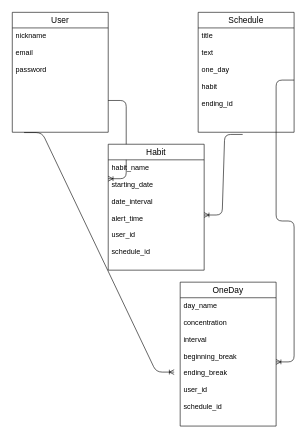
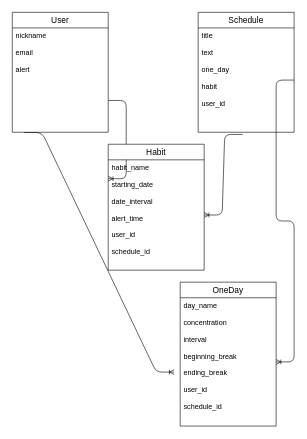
  <mxCell id="0" />
  <mxCell id="1" parent="0" />
  <mxCell id="2" value="User" style="swimlane;fontStyle=0;childLayout=stackLayout;horizontal=1;startSize=26;horizontalStack=0;resizeParent=1;resizeParentMax=0;resizeLast=0;collapsible=1;marginBottom=0;align=center;fontSize=14;" parent="1" vertex="1"><mxGeometry x="20" y="20" width="160" height="200" as="geometry" /></mxCell>
- <mxCell id="3" value="nickname&#10;&#10;email&#10;&#10;password&#10;&#10;" style="text;strokeColor=none;fillColor=none;spacingLeft=4;spacingRight=4;overflow=hidden;rotatable=0;points=[[0,0.5],[1,0.5]];portConstraint=eastwest;fontSize=12;" parent="2" vertex="1"><mxGeometry y="26" width="160" height="174" as="geometry" /></mxCell>
+ <mxCell id="3" value="nickname&#10;&#10;email&#10;&#10;alert&#10;&#10;" style="text;strokeColor=none;fillColor=none;spacingLeft=4;spacingRight=4;overflow=hidden;rotatable=0;points=[[0,0.5],[1,0.5]];portConstraint=eastwest;fontSize=12;" parent="2" vertex="1"><mxGeometry y="26" width="160" height="174" as="geometry" /></mxCell>
  <mxCell id="4" value="Schedule" style="swimlane;fontStyle=0;childLayout=stackLayout;horizontal=1;startSize=26;horizontalStack=0;resizeParent=1;resizeParentMax=0;resizeLast=0;collapsible=1;marginBottom=0;align=center;fontSize=14;" parent="1" vertex="1"><mxGeometry x="330" y="20" width="160" height="200" as="geometry" /></mxCell>
- <mxCell id="5" value="title&#10;&#10;text&#10;&#10;one_day&#10;&#10;habit&#10;&#10;ending_id" style="text;strokeColor=none;fillColor=none;spacingLeft=4;spacingRight=4;overflow=hidden;rotatable=0;points=[[0,0.5],[1,0.5]];portConstraint=eastwest;fontSize=12;" parent="4" vertex="1"><mxGeometry y="26" width="160" height="174" as="geometry" /></mxCell>
+ <mxCell id="5" value="title&#10;&#10;text&#10;&#10;one_day&#10;&#10;habit&#10;&#10;user_id" style="text;strokeColor=none;fillColor=none;spacingLeft=4;spacingRight=4;overflow=hidden;rotatable=0;points=[[0,0.5],[1,0.5]];portConstraint=eastwest;fontSize=12;" parent="4" vertex="1"><mxGeometry y="26" width="160" height="174" as="geometry" /></mxCell>
  <mxCell id="6" value="" style="edgeStyle=entityRelationEdgeStyle;fontSize=12;html=1;endArrow=ERoneToMany;exitX=0.123;exitY=1.003;exitDx=0;exitDy=0;exitPerimeter=0;" parent="1" source="3" edge="1"><mxGeometry width="100" height="100" relative="1" as="geometry"><mxPoint x="60" y="240" as="sourcePoint" /><mxPoint x="290" y="620" as="targetPoint" /></mxGeometry></mxCell>
  <mxCell id="7" value="" style="edgeStyle=entityRelationEdgeStyle;fontSize=12;html=1;endArrow=ERoneToMany;entryX=0;entryY=0.171;entryDx=0;entryDy=0;entryPerimeter=0;" parent="1" target="9" edge="1"><mxGeometry width="100" height="100" relative="1" as="geometry"><mxPoint x="180" y="167" as="sourcePoint" /><mxPoint x="480" y="350" as="targetPoint" /></mxGeometry></mxCell>
  <mxCell id="8" value="Habit" style="swimlane;fontStyle=0;childLayout=stackLayout;horizontal=1;startSize=26;horizontalStack=0;resizeParent=1;resizeParentMax=0;resizeLast=0;collapsible=1;marginBottom=0;align=center;fontSize=14;" parent="1" vertex="1"><mxGeometry x="180" y="240" width="160" height="210" as="geometry" /></mxCell>
  <mxCell id="9" value="habit_name&#10;&#10;starting_date&#10;&#10;date_interval&#10;&#10;alert_time&#10;&#10;user_id&#10;&#10;schedule_id" style="text;strokeColor=none;fillColor=none;spacingLeft=4;spacingRight=4;overflow=hidden;rotatable=0;points=[[0,0.5],[1,0.5]];portConstraint=eastwest;fontSize=12;" parent="8" vertex="1"><mxGeometry y="26" width="160" height="184" as="geometry" /></mxCell>
  <mxCell id="10" value="" style="edgeStyle=entityRelationEdgeStyle;fontSize=12;html=1;endArrow=ERoneToMany;exitX=0.464;exitY=1.021;exitDx=0;exitDy=0;exitPerimeter=0;" parent="1" source="5" target="9" edge="1"><mxGeometry width="100" height="100" relative="1" as="geometry"><mxPoint x="280" y="450" as="sourcePoint" /><mxPoint x="430" y="340" as="targetPoint" /></mxGeometry></mxCell>
  <mxCell id="11" value="" style="edgeStyle=entityRelationEdgeStyle;fontSize=12;html=1;endArrow=ERoneToMany;exitX=1;exitY=0.5;exitDx=0;exitDy=0;" parent="1" source="5" target="13" edge="1"><mxGeometry width="100" height="100" relative="1" as="geometry"><mxPoint x="280" y="450" as="sourcePoint" /><mxPoint x="500" y="460" as="targetPoint" /></mxGeometry></mxCell>
  <mxCell id="12" value="OneDay" style="swimlane;fontStyle=0;childLayout=stackLayout;horizontal=1;startSize=26;horizontalStack=0;resizeParent=1;resizeParentMax=0;resizeLast=0;collapsible=1;marginBottom=0;align=center;fontSize=14;" parent="1" vertex="1"><mxGeometry x="300" y="470" width="160" height="240" as="geometry" /></mxCell>
  <mxCell id="13" value="day_name&#10;&#10;concentration&#10;&#10;interval&#10;&#10;beginning_break&#10;&#10;ending_break&#10;&#10;user_id&#10;&#10;schedule_id&#10;&#10;" style="text;strokeColor=none;fillColor=none;spacingLeft=4;spacingRight=4;overflow=hidden;rotatable=0;points=[[0,0.5],[1,0.5]];portConstraint=eastwest;fontSize=12;" parent="12" vertex="1"><mxGeometry y="26" width="160" height="214" as="geometry" /></mxCell>
